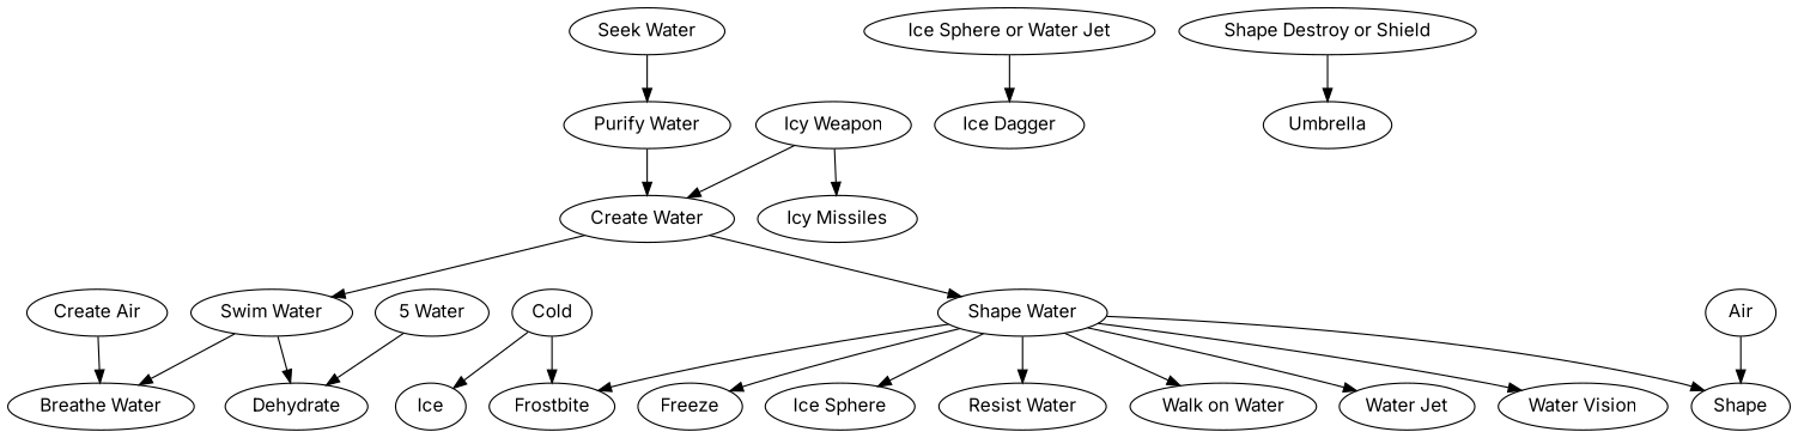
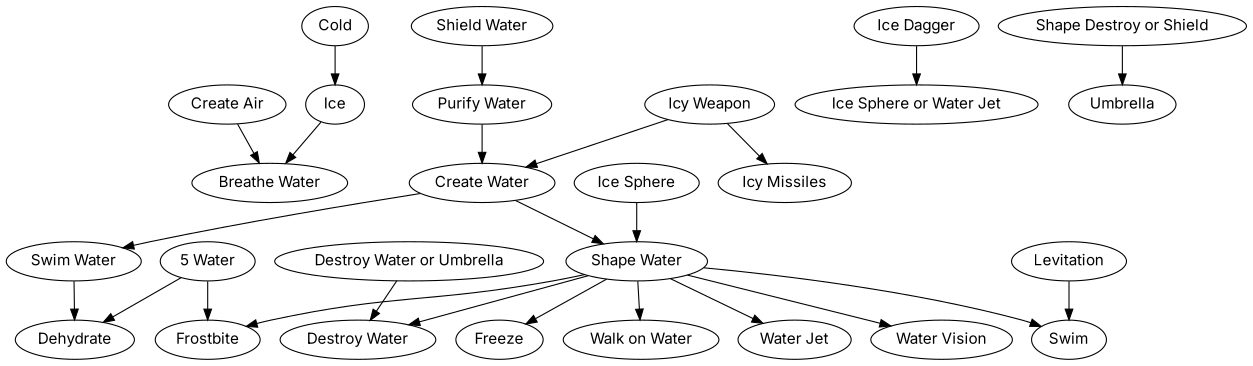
  digraph {
    fontname=Inter
    node [fontname=Inter]
    edge [fontname=Inter]
    "Create Air"
    "Breathe Water"
    n3 [label="Swim Water"]
    Dehydrate
    n5 [label=Ice]
    Cold
    Frostbite
    "Purify Water"
    "Create Water"
    "Shape Water"
    "Icy Weapon"
    "Icy Missiles"
    Freeze
    "Ice Sphere"
-   "Resist Water"
-   Swim [label=Shape]
+   "Resist Water" [label="Destroy Water"]
+   Swim
    "Walk on Water"
    "Water Jet"
    "Water Vision"
    "5 Water"
    "Ice Sphere or Water Jet"
    "Ice Dagger"
-   "Seek Water"
-   Levitation [label=Air]
+   "Seek Water" [label="Shield Water"]
+   "Destroy Water or Umbrella"
+   Levitation
    n26 [label="Shape Destroy or Shield"]
    Umbrella
    "Create Air" -> "Breathe Water"
-   n3 -> "Breathe Water"
+   n5 -> "Breathe Water"
    n3 -> Dehydrate
    Cold -> n5
-   Cold -> Frostbite
+   "5 Water" -> Frostbite
    "Purify Water" -> "Create Water"
    "Create Water" -> n3
    "Create Water" -> "Shape Water"
    "Shape Water" -> Frostbite
    "Shape Water" -> Freeze
-   "Shape Water" -> "Ice Sphere"
+   "Ice Sphere" -> "Shape Water"
    "Shape Water" -> "Resist Water"
    "Shape Water" -> Swim
    "Shape Water" -> "Walk on Water"
    "Shape Water" -> "Water Jet"
    "Shape Water" -> "Water Vision"
    "Icy Weapon" -> "Create Water"
    "Icy Weapon" -> "Icy Missiles"
    "5 Water" -> Dehydrate
-   "Ice Sphere or Water Jet" -> "Ice Dagger"
+   "Ice Dagger" -> "Ice Sphere or Water Jet"
    "Seek Water" -> "Purify Water"
+   "Destroy Water or Umbrella" -> "Resist Water"
    Levitation -> Swim
    n26 -> Umbrella
  }
